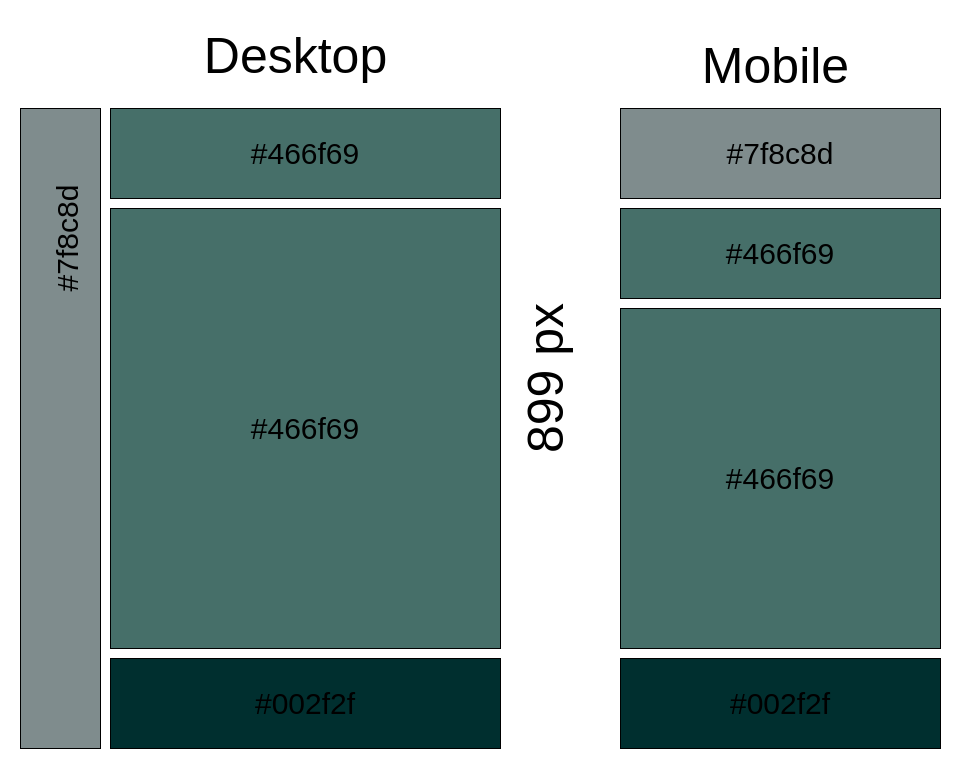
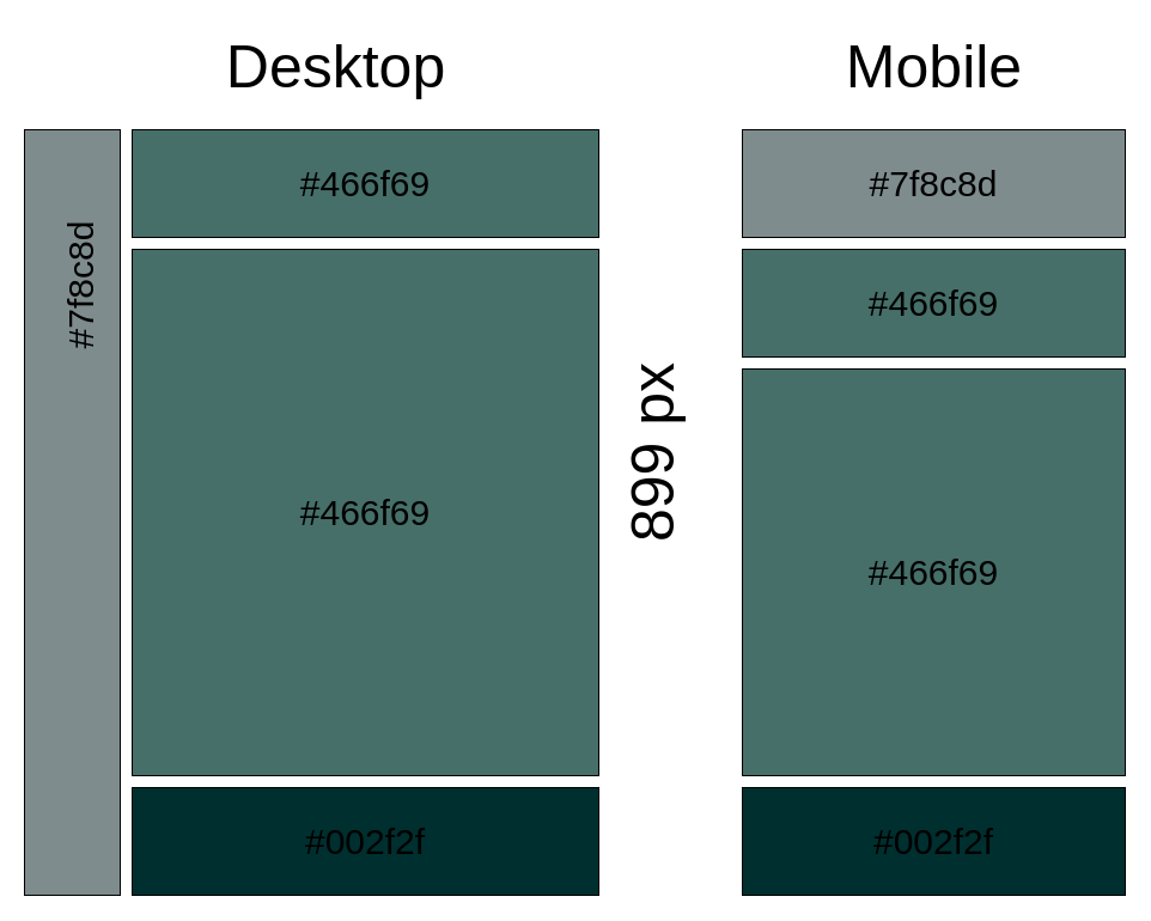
  <mxCell id="0" />
  <mxCell id="1" parent="0" />
  <mxCell id="2" value="" style="rounded=0;whiteSpace=wrap;html=1;fillColor=#7f8c8d;" vertex="1" parent="1"><mxGeometry x="20" y="108" width="80" height="640" as="geometry" /></mxCell>
  <mxCell id="3" value="&lt;span style=&quot;font-size: 30px&quot;&gt;#466f69&lt;/span&gt;" style="rounded=0;whiteSpace=wrap;html=1;fillColor=#466f69;" vertex="1" parent="1"><mxGeometry x="110" y="108" width="390" height="90" as="geometry" /></mxCell>
  <mxCell id="4" value="&lt;span style=&quot;font-size: 30px&quot;&gt;#466f69&lt;/span&gt;" style="rounded=0;whiteSpace=wrap;html=1;fillColor=#466f69;" vertex="1" parent="1"><mxGeometry x="110" y="208" width="390" height="440" as="geometry" /></mxCell>
  <mxCell id="5" value="899 px" style="text;html=1;strokeColor=none;fillColor=none;align=center;verticalAlign=middle;whiteSpace=wrap;rounded=0;fontSize=50;rotation=-90;" vertex="1" parent="1"><mxGeometry x="460" y="368" width="170" height="20" as="geometry" /></mxCell>
  <mxCell id="6" value="&lt;span style=&quot;font-size: 30px&quot;&gt;#7f8c8d&lt;/span&gt;" style="rounded=0;whiteSpace=wrap;html=1;fillColor=#7f8c8d;" vertex="1" parent="1"><mxGeometry x="620" y="108" width="320" height="90" as="geometry" /></mxCell>
  <mxCell id="7" value="&lt;span style=&quot;font-size: 30px&quot;&gt;#466f69&lt;/span&gt;" style="rounded=0;whiteSpace=wrap;html=1;fillColor=#466f69;" vertex="1" parent="1"><mxGeometry x="620" y="208" width="320" height="90" as="geometry" /></mxCell>
  <mxCell id="8" value="&lt;span style=&quot;font-size: 30px&quot;&gt;#466f69&lt;/span&gt;" style="rounded=0;whiteSpace=wrap;html=1;fillColor=#466f69;" vertex="1" parent="1"><mxGeometry x="620" y="308" width="320" height="340" as="geometry" /></mxCell>
  <mxCell id="9" value="&lt;font style=&quot;font-size: 30px&quot;&gt;#002f2f&lt;/font&gt;" style="rounded=0;whiteSpace=wrap;html=1;fillColor=#002f2f;" vertex="1" parent="1"><mxGeometry x="620" y="658" width="320" height="90" as="geometry" /></mxCell>
  <mxCell id="10" value="&lt;font style=&quot;font-size: 30px&quot;&gt;#002f2f&lt;/font&gt;" style="rounded=0;whiteSpace=wrap;html=1;fillColor=#002f2f;" vertex="1" parent="1"><mxGeometry x="110" y="658" width="390" height="90" as="geometry" /></mxCell>
  <mxCell id="11" value="&lt;span style=&quot;font-size: 30px&quot;&gt;#7f8c8d&lt;/span&gt;" style="text;html=1;strokeColor=none;fillColor=none;align=center;verticalAlign=middle;whiteSpace=wrap;rounded=0;fontSize=50;rotation=-90;" vertex="1" parent="1"><mxGeometry x="40" y="228" width="40" height="20" as="geometry" /></mxCell>
- <mxCell id="12" value="Desktop" style="text;html=1;align=center;verticalAlign=middle;resizable=0;points=[];autosize=1;fontSize=50;" vertex="1" parent="1"><mxGeometry x="195" y="20" width="200" height="70" as="geometry" /></mxCell>
- <mxCell id="13" value="Mobile" style="text;html=1;align=center;verticalAlign=middle;resizable=0;points=[];autosize=1;fontSize=50;" vertex="1" parent="1"><mxGeometry x="695" y="30" width="160" height="70" as="geometry" /></mxCell>
+ <mxCell id="12" value="Desktop" style="text;html=1;align=center;verticalAlign=middle;resizable=0;points=[];autosize=1;fontSize=50;" vertex="1" parent="1"><mxGeometry x="180" width="200" height="70" as="geometry" y="20" /></mxCell>
+ <mxCell id="13" value="Mobile" style="text;html=1;align=center;verticalAlign=middle;resizable=0;points=[];autosize=1;fontSize=50;" vertex="1" parent="1"><mxGeometry x="700" width="160" height="70" as="geometry" y="20" /></mxCell>
